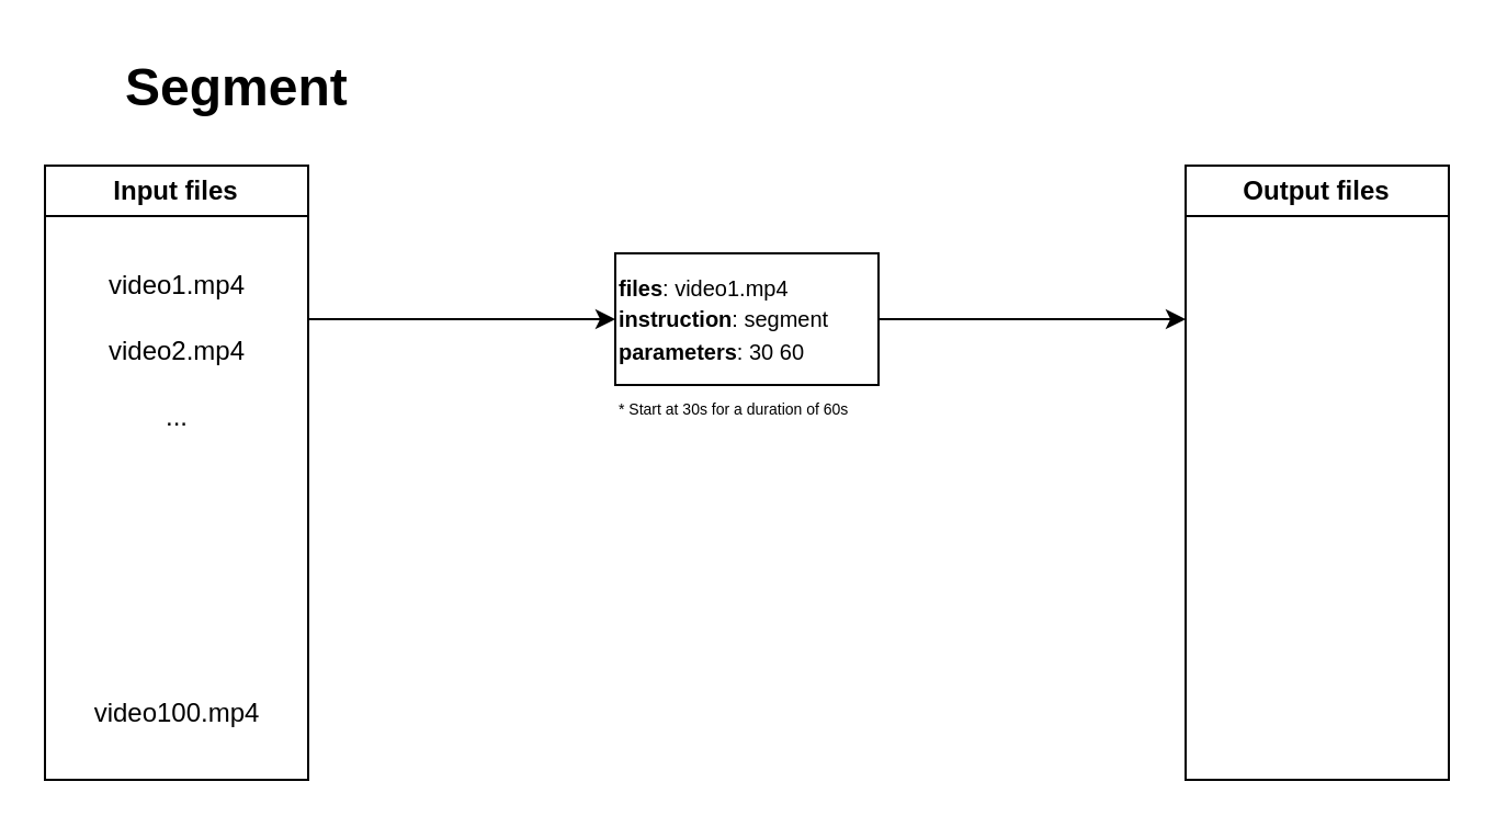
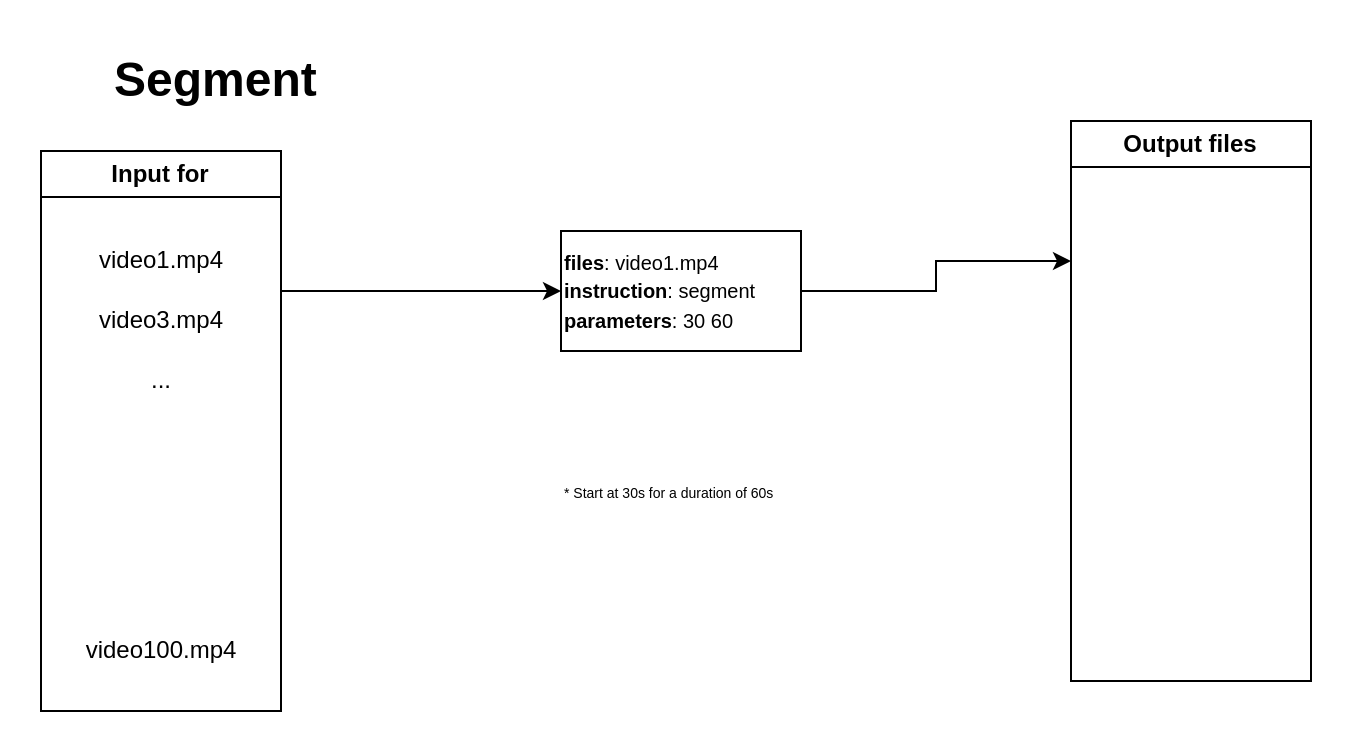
  <mxCell id="0" />
  <mxCell id="1" parent="0" />
  <mxCell id="2" style="edgeStyle=orthogonalEdgeStyle;rounded=0;orthogonalLoop=1;jettySize=auto;html=1;entryX=0;entryY=0.5;entryDx=0;entryDy=0;exitX=1;exitY=0.25;exitDx=0;exitDy=0;" edge="1" parent="1" source="3" target="10"><mxGeometry relative="1" as="geometry" /></mxCell>
- <mxCell id="3" value="Input files" style="swimlane;whiteSpace=wrap;html=1;" vertex="1" parent="1"><mxGeometry x="20" y="75" width="120" height="280" as="geometry"><mxRectangle x="40" y="200" width="80" height="30" as="alternateBounds" /></mxGeometry></mxCell>
+ <mxCell id="3" value="Input for" style="swimlane;whiteSpace=wrap;html=1;" vertex="1" parent="1"><mxGeometry x="20" y="75" width="120" height="280" as="geometry"><mxRectangle x="40" y="200" width="80" height="30" as="alternateBounds" /></mxGeometry></mxCell>
  <mxCell id="4" value="video1.mp4" style="text;html=1;align=center;verticalAlign=middle;resizable=0;points=[];autosize=1;strokeColor=none;fillColor=none;rounded=0;" vertex="1" parent="3"><mxGeometry x="15" y="40" width="90" height="30" as="geometry" /></mxCell>
- <mxCell id="5" value="video2.mp4" style="text;html=1;align=center;verticalAlign=middle;resizable=0;points=[];autosize=1;strokeColor=none;fillColor=none;rounded=0;" vertex="1" parent="3"><mxGeometry x="15" y="70" width="90" height="30" as="geometry" /></mxCell>
+ <mxCell id="5" value="video3.mp4" style="text;html=1;align=center;verticalAlign=middle;resizable=0;points=[];autosize=1;strokeColor=none;fillColor=none;rounded=0;" vertex="1" parent="3"><mxGeometry x="15" y="70" width="90" height="30" as="geometry" /></mxCell>
  <mxCell id="6" value="..." style="text;html=1;align=center;verticalAlign=middle;resizable=0;points=[];autosize=1;strokeColor=none;fillColor=none;rounded=0;" vertex="1" parent="3"><mxGeometry x="45" y="100" width="30" height="30" as="geometry" /></mxCell>
  <mxCell id="7" value="video100.mp4" style="text;html=1;align=center;verticalAlign=middle;resizable=0;points=[];autosize=1;strokeColor=none;fillColor=none;rounded=0;" vertex="1" parent="3"><mxGeometry x="10" y="235" width="100" height="30" as="geometry" /></mxCell>
- <mxCell id="8" value="Output files" style="swimlane;whiteSpace=wrap;html=1;" vertex="1" parent="1"><mxGeometry x="540" y="75" width="120" height="280" as="geometry"><mxRectangle x="600" y="200" width="80" height="30" as="alternateBounds" /></mxGeometry></mxCell>
+ <mxCell id="8" value="Output files" style="swimlane;whiteSpace=wrap;html=1;" vertex="1" parent="1"><mxGeometry x="535" y="60" width="120" height="280" as="geometry"><mxRectangle x="600" y="200" width="80" height="30" as="alternateBounds" /></mxGeometry></mxCell>
  <mxCell id="9" style="edgeStyle=orthogonalEdgeStyle;rounded=0;orthogonalLoop=1;jettySize=auto;html=1;entryX=0;entryY=0.25;entryDx=0;entryDy=0;" edge="1" parent="1" source="10" target="8"><mxGeometry relative="1" as="geometry" /></mxCell>
  <mxCell id="10" value="&lt;font style=&quot;font-size: 10px;&quot;&gt;&lt;b&gt;files&lt;/b&gt;: video1.mp4&lt;br&gt;&lt;b&gt;instruction&lt;/b&gt;: segment&lt;br&gt;&lt;b&gt;parameters&lt;/b&gt;: 30 60&lt;br&gt;&lt;/font&gt;" style="rounded=0;whiteSpace=wrap;html=1;align=left;glass=0;shadow=0;" vertex="1" parent="1"><mxGeometry x="280" y="115" width="120" height="60" as="geometry" /></mxCell>
  <mxCell id="11" value="&lt;h1 style=&quot;&quot;&gt;Segment&lt;/h1&gt;" style="text;html=1;strokeColor=none;fillColor=none;align=left;verticalAlign=middle;whiteSpace=wrap;rounded=0;" vertex="1" parent="1"><mxGeometry x="55" y="20" width="280" height="40" as="geometry" /></mxCell>
- <mxCell id="12" value="&lt;font style=&quot;font-size: 7px;&quot;&gt;* Start at 30s for a duration of 60s&lt;/font&gt;" style="text;html=1;strokeColor=none;fillColor=none;align=left;verticalAlign=middle;whiteSpace=wrap;rounded=0;" vertex="1" parent="1"><mxGeometry x="280" y="175" width="120" height="20" as="geometry" /></mxCell>
+ <mxCell id="12" value="&lt;font style=&quot;font-size: 7px;&quot;&gt;* Start at 30s for a duration of 60s&lt;/font&gt;" style="text;html=1;strokeColor=none;fillColor=none;align=left;verticalAlign=middle;whiteSpace=wrap;rounded=0;" vertex="1" parent="1"><mxGeometry x="280" y="235" width="120" height="20" as="geometry" /></mxCell>
